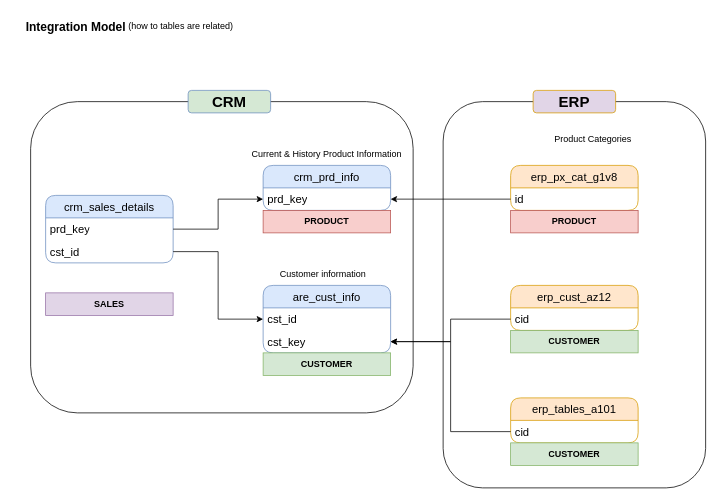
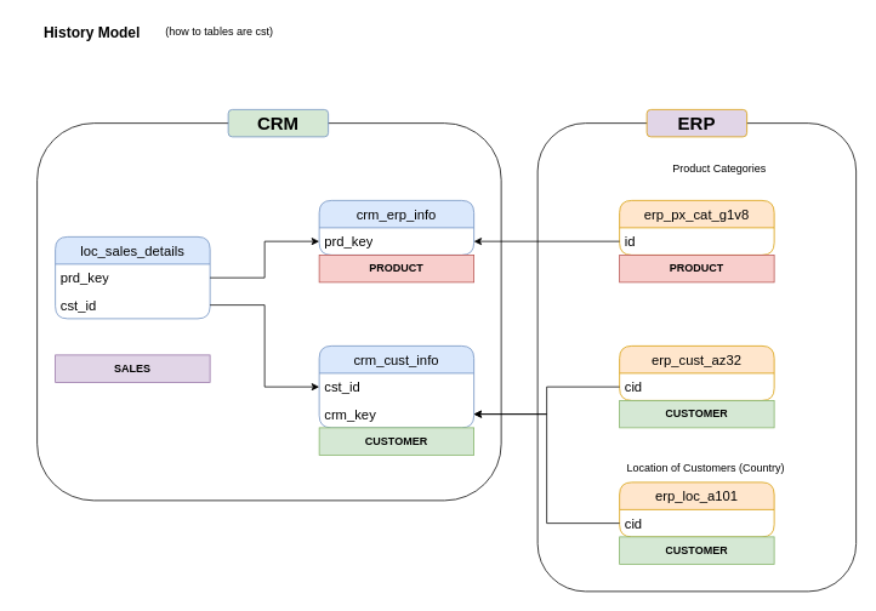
  <mxCell id="0" />
  <mxCell id="1" parent="0" />
- <mxCell id="2" value="&lt;font style=&quot;font-size: 16px;&quot;&gt;&lt;b&gt;Integration Model&lt;/b&gt;&lt;/font&gt;" style="text;html=1;align=center;verticalAlign=middle;resizable=0;points=[];autosize=1;strokeColor=none;fillColor=none;" parent="1" vertex="1"><mxGeometry y="20" width="160" height="30" as="geometry" x="20" /></mxCell>
- <mxCell id="3" value="(how to tables are related)" style="text;html=1;align=center;verticalAlign=middle;resizable=0;points=[];autosize=1;strokeColor=none;fillColor=none;" parent="1" vertex="1"><mxGeometry x="160" y="20" width="160" height="30" as="geometry" /></mxCell>
- <mxCell id="4" value="are_cust_info" style="swimlane;fontStyle=0;childLayout=stackLayout;horizontal=1;startSize=30;horizontalStack=0;resizeParent=1;resizeParentMax=0;resizeLast=0;collapsible=1;marginBottom=0;whiteSpace=wrap;html=1;rounded=1;fillColor=#dae8fc;strokeColor=#6c8ebf;fontSize=15;" parent="1" vertex="1"><mxGeometry x="350" y="380" width="170" height="90" as="geometry" /></mxCell>
+ <mxCell id="2" value="&lt;font style=&quot;font-size: 16px;&quot;&gt;&lt;b&gt;History Model&lt;/b&gt;&lt;/font&gt;" style="text;html=1;align=center;verticalAlign=middle;resizable=0;points=[];autosize=1;strokeColor=none;fillColor=none;" parent="1" vertex="1"><mxGeometry y="20" width="160" height="30" as="geometry" x="20" /></mxCell>
+ <mxCell id="3" value="(how to tables are cst)" style="text;html=1;align=center;verticalAlign=middle;resizable=0;points=[];autosize=1;strokeColor=none;fillColor=none;" parent="1" vertex="1"><mxGeometry x="160" y="20" width="160" height="30" as="geometry" /></mxCell>
+ <mxCell id="4" value="crm_cust_info" style="swimlane;fontStyle=0;childLayout=stackLayout;horizontal=1;startSize=30;horizontalStack=0;resizeParent=1;resizeParentMax=0;resizeLast=0;collapsible=1;marginBottom=0;whiteSpace=wrap;html=1;rounded=1;fillColor=#dae8fc;strokeColor=#6c8ebf;fontSize=15;" parent="1" vertex="1"><mxGeometry x="350" y="380" width="170" height="90" as="geometry" /></mxCell>
  <mxCell id="5" value="cst_id" style="text;strokeColor=none;fillColor=none;align=left;verticalAlign=middle;spacingLeft=4;spacingRight=4;overflow=hidden;points=[[0,0.5],[1,0.5]];portConstraint=eastwest;rotatable=0;whiteSpace=wrap;html=1;fontSize=15;" parent="4" vertex="1"><mxGeometry y="30" width="170" height="30" as="geometry" /></mxCell>
- <mxCell id="6" value="cst_key" style="text;strokeColor=none;fillColor=none;align=left;verticalAlign=middle;spacingLeft=4;spacingRight=4;overflow=hidden;points=[[0,0.5],[1,0.5]];portConstraint=eastwest;rotatable=0;whiteSpace=wrap;html=1;fontSize=15;" parent="4" vertex="1"><mxGeometry y="60" width="170" height="30" as="geometry" /></mxCell>
- <mxCell id="7" value="Customer information" style="text;html=1;align=center;verticalAlign=middle;whiteSpace=wrap;rounded=0;" parent="1" vertex="1"><mxGeometry x="365" y="350" width="130" height="30" as="geometry" /></mxCell>
- <mxCell id="8" value="crm_prd_info" style="swimlane;fontStyle=0;childLayout=stackLayout;horizontal=1;startSize=30;horizontalStack=0;resizeParent=1;resizeParentMax=0;resizeLast=0;collapsible=1;marginBottom=0;whiteSpace=wrap;html=1;rounded=1;fillColor=#dae8fc;strokeColor=#6c8ebf;fontSize=15;" parent="1" vertex="1"><mxGeometry x="350" y="220" width="170" height="60" as="geometry" /></mxCell>
+ <mxCell id="6" value="crm_key" style="text;strokeColor=none;fillColor=none;align=left;verticalAlign=middle;spacingLeft=4;spacingRight=4;overflow=hidden;points=[[0,0.5],[1,0.5]];portConstraint=eastwest;rotatable=0;whiteSpace=wrap;html=1;fontSize=15;" parent="4" vertex="1"><mxGeometry y="60" width="170" height="30" as="geometry" /></mxCell>
+ <mxCell id="8" value="crm_erp_info" style="swimlane;fontStyle=0;childLayout=stackLayout;horizontal=1;startSize=30;horizontalStack=0;resizeParent=1;resizeParentMax=0;resizeLast=0;collapsible=1;marginBottom=0;whiteSpace=wrap;html=1;rounded=1;fillColor=#dae8fc;strokeColor=#6c8ebf;fontSize=15;" parent="1" vertex="1"><mxGeometry x="350" y="220" width="170" height="60" as="geometry" /></mxCell>
  <mxCell id="9" value="prd_key" style="text;strokeColor=none;fillColor=none;align=left;verticalAlign=middle;spacingLeft=4;spacingRight=4;overflow=hidden;points=[[0,0.5],[1,0.5]];portConstraint=eastwest;rotatable=0;whiteSpace=wrap;html=1;fontSize=15;" parent="8" vertex="1"><mxGeometry y="30" width="170" height="30" as="geometry" /></mxCell>
- <mxCell id="10" value="Current &amp;amp; History Product Information" style="text;html=1;align=center;verticalAlign=middle;whiteSpace=wrap;rounded=0;" parent="1" vertex="1"><mxGeometry x="330" y="190" width="210" height="30" as="geometry" /></mxCell>
- <mxCell id="11" value="crm_sales_details" style="swimlane;fontStyle=0;childLayout=stackLayout;horizontal=1;startSize=30;horizontalStack=0;resizeParent=1;resizeParentMax=0;resizeLast=0;collapsible=1;marginBottom=0;whiteSpace=wrap;html=1;rounded=1;fillColor=#dae8fc;strokeColor=#6c8ebf;fontSize=15;" parent="1" vertex="1"><mxGeometry x="60" y="260" width="170" height="90" as="geometry" /></mxCell>
+ <mxCell id="11" value="loc_sales_details" style="swimlane;fontStyle=0;childLayout=stackLayout;horizontal=1;startSize=30;horizontalStack=0;resizeParent=1;resizeParentMax=0;resizeLast=0;collapsible=1;marginBottom=0;whiteSpace=wrap;html=1;rounded=1;fillColor=#dae8fc;strokeColor=#6c8ebf;fontSize=15;" parent="1" vertex="1"><mxGeometry x="60" y="260" width="170" height="90" as="geometry" /></mxCell>
  <mxCell id="12" value="prd_key" style="text;strokeColor=none;fillColor=none;align=left;verticalAlign=middle;spacingLeft=4;spacingRight=4;overflow=hidden;points=[[0,0.5],[1,0.5]];portConstraint=eastwest;rotatable=0;whiteSpace=wrap;html=1;fontSize=15;" parent="11" vertex="1"><mxGeometry y="30" width="170" height="30" as="geometry" /></mxCell>
  <mxCell id="13" value="cst_id" style="text;strokeColor=none;fillColor=none;align=left;verticalAlign=middle;spacingLeft=4;spacingRight=4;overflow=hidden;points=[[0,0.5],[1,0.5]];portConstraint=eastwest;rotatable=0;whiteSpace=wrap;html=1;fontSize=15;" parent="11" vertex="1"><mxGeometry y="60" width="170" height="30" as="geometry" /></mxCell>
  <mxCell id="14" style="edgeStyle=orthogonalEdgeStyle;rounded=0;orthogonalLoop=1;jettySize=auto;html=1;" parent="1" source="12" target="9" edge="1"><mxGeometry relative="1" as="geometry" /></mxCell>
  <mxCell id="15" style="edgeStyle=orthogonalEdgeStyle;rounded=0;orthogonalLoop=1;jettySize=auto;html=1;" parent="1" source="13" target="5" edge="1"><mxGeometry relative="1" as="geometry" /></mxCell>
- <mxCell id="16" value="erp_cust_az12" style="swimlane;fontStyle=0;childLayout=stackLayout;horizontal=1;startSize=30;horizontalStack=0;resizeParent=1;resizeParentMax=0;resizeLast=0;collapsible=1;marginBottom=0;whiteSpace=wrap;html=1;rounded=1;fillColor=#ffe6cc;strokeColor=#d79b00;fontSize=15;" parent="1" vertex="1"><mxGeometry x="680" y="380" width="170" height="60" as="geometry" /></mxCell>
+ <mxCell id="16" value="erp_cust_az32" style="swimlane;fontStyle=0;childLayout=stackLayout;horizontal=1;startSize=30;horizontalStack=0;resizeParent=1;resizeParentMax=0;resizeLast=0;collapsible=1;marginBottom=0;whiteSpace=wrap;html=1;rounded=1;fillColor=#ffe6cc;strokeColor=#d79b00;fontSize=15;" parent="1" vertex="1"><mxGeometry x="680" y="380" width="170" height="60" as="geometry" /></mxCell>
  <mxCell id="17" value="cid" style="text;strokeColor=none;fillColor=none;align=left;verticalAlign=middle;spacingLeft=4;spacingRight=4;overflow=hidden;points=[[0,0.5],[1,0.5]];portConstraint=eastwest;rotatable=0;whiteSpace=wrap;html=1;fontSize=15;" parent="16" vertex="1"><mxGeometry y="30" width="170" height="30" as="geometry" /></mxCell>
  <mxCell id="18" value="erp_px_cat_g1v8" style="swimlane;fontStyle=0;childLayout=stackLayout;horizontal=1;startSize=30;horizontalStack=0;resizeParent=1;resizeParentMax=0;resizeLast=0;collapsible=1;marginBottom=0;whiteSpace=wrap;html=1;rounded=1;fillColor=#ffe6cc;strokeColor=#d79b00;fontSize=15;" parent="1" vertex="1"><mxGeometry x="680" y="220" width="170" height="60" as="geometry" /></mxCell>
  <mxCell id="19" value="id" style="text;strokeColor=none;fillColor=none;align=left;verticalAlign=middle;spacingLeft=4;spacingRight=4;overflow=hidden;points=[[0,0.5],[1,0.5]];portConstraint=eastwest;rotatable=0;whiteSpace=wrap;html=1;fontSize=15;" parent="18" vertex="1"><mxGeometry y="30" width="170" height="30" as="geometry" /></mxCell>
  <mxCell id="20" value="Product Categories" style="text;html=1;align=center;verticalAlign=middle;whiteSpace=wrap;rounded=0;" parent="1" vertex="1"><mxGeometry x="685" y="170" width="210" height="30" as="geometry" /></mxCell>
- <mxCell id="21" value="erp_tables_a101" style="swimlane;fontStyle=0;childLayout=stackLayout;horizontal=1;startSize=30;horizontalStack=0;resizeParent=1;resizeParentMax=0;resizeLast=0;collapsible=1;marginBottom=0;whiteSpace=wrap;html=1;rounded=1;fillColor=#ffe6cc;strokeColor=#d79b00;fontSize=15;" parent="1" vertex="1"><mxGeometry x="680" y="530" width="170" height="60" as="geometry" /></mxCell>
+ <mxCell id="21" value="erp_loc_a101" style="swimlane;fontStyle=0;childLayout=stackLayout;horizontal=1;startSize=30;horizontalStack=0;resizeParent=1;resizeParentMax=0;resizeLast=0;collapsible=1;marginBottom=0;whiteSpace=wrap;html=1;rounded=1;fillColor=#ffe6cc;strokeColor=#d79b00;fontSize=15;" parent="1" vertex="1"><mxGeometry x="680" y="530" width="170" height="60" as="geometry" /></mxCell>
  <mxCell id="22" value="cid" style="text;strokeColor=none;fillColor=none;align=left;verticalAlign=middle;spacingLeft=4;spacingRight=4;overflow=hidden;points=[[0,0.5],[1,0.5]];portConstraint=eastwest;rotatable=0;whiteSpace=wrap;html=1;fontSize=15;" parent="21" vertex="1"><mxGeometry y="30" width="170" height="30" as="geometry" /></mxCell>
+ <mxCell id="23" value="Location of Customers (Country)" style="text;html=1;align=center;verticalAlign=middle;whiteSpace=wrap;rounded=0;" parent="1" vertex="1"><mxGeometry x="670" y="500" width="210" height="30" as="geometry" /></mxCell>
  <mxCell id="24" style="edgeStyle=orthogonalEdgeStyle;rounded=0;orthogonalLoop=1;jettySize=auto;html=1;entryX=1;entryY=0.5;entryDx=0;entryDy=0;" parent="1" source="17" target="6" edge="1"><mxGeometry relative="1" as="geometry" /></mxCell>
  <mxCell id="25" style="edgeStyle=orthogonalEdgeStyle;rounded=0;orthogonalLoop=1;jettySize=auto;html=1;entryX=1;entryY=0.5;entryDx=0;entryDy=0;" parent="1" source="22" target="6" edge="1"><mxGeometry relative="1" as="geometry" /></mxCell>
  <mxCell id="26" style="edgeStyle=orthogonalEdgeStyle;rounded=0;orthogonalLoop=1;jettySize=auto;html=1;entryX=1;entryY=0.5;entryDx=0;entryDy=0;" parent="1" source="19" target="9" edge="1"><mxGeometry relative="1" as="geometry" /></mxCell>
  <mxCell id="27" value="" style="rounded=1;whiteSpace=wrap;html=1;fillColor=none;" parent="1" vertex="1"><mxGeometry x="40" y="135" width="510" height="415" as="geometry" /></mxCell>
  <mxCell id="28" value="" style="rounded=1;whiteSpace=wrap;html=1;fillColor=none;" parent="1" vertex="1"><mxGeometry x="590" y="135" width="350" height="515" as="geometry" /></mxCell>
  <mxCell id="29" value="&lt;font style=&quot;font-size: 20px;&quot;&gt;&lt;b&gt;CRM&lt;/b&gt;&lt;/font&gt;" style="rounded=1;whiteSpace=wrap;html=1;fillColor=#d5e8d4;strokeColor=#6c8ebf;" parent="1" vertex="1"><mxGeometry x="250" y="120" width="110" height="30" as="geometry" /></mxCell>
  <mxCell id="30" value="&lt;span style=&quot;font-size: 20px;&quot;&gt;&lt;b&gt;ERP&lt;/b&gt;&lt;/span&gt;" style="rounded=1;whiteSpace=wrap;html=1;fillColor=#e1d5e7;strokeColor=#d79b00;" parent="1" vertex="1"><mxGeometry x="710" y="120" width="110" height="30" as="geometry" /></mxCell>
  <mxCell id="31" value="&lt;b&gt;PRODUCT&lt;/b&gt;" style="text;html=1;strokeColor=#b85450;fillColor=#f8cecc;align=center;verticalAlign=middle;whiteSpace=wrap;overflow=hidden;" vertex="1" parent="1"><mxGeometry x="350" y="280" width="170" height="30" as="geometry" /></mxCell>
  <mxCell id="32" value="&lt;b&gt;CUSTOMER&lt;/b&gt;" style="text;html=1;strokeColor=#82b366;fillColor=#d5e8d4;align=center;verticalAlign=middle;whiteSpace=wrap;overflow=hidden;" vertex="1" parent="1"><mxGeometry x="350" y="470" width="170" height="30" as="geometry" /></mxCell>
  <mxCell id="33" value="&lt;b&gt;SALES&lt;/b&gt;" style="text;html=1;strokeColor=#9673a6;fillColor=#e1d5e7;align=center;verticalAlign=middle;whiteSpace=wrap;overflow=hidden;" vertex="1" parent="1"><mxGeometry x="60" y="390" width="170" height="30" as="geometry" /></mxCell>
  <mxCell id="34" value="&lt;b&gt;CUSTOMER&lt;/b&gt;" style="text;html=1;strokeColor=#82b366;fillColor=#d5e8d4;align=center;verticalAlign=middle;whiteSpace=wrap;overflow=hidden;" vertex="1" parent="1"><mxGeometry x="680" y="440" width="170" height="30" as="geometry" /></mxCell>
  <mxCell id="35" value="&lt;b&gt;PRODUCT&lt;/b&gt;" style="text;html=1;strokeColor=#b85450;fillColor=#f8cecc;align=center;verticalAlign=middle;whiteSpace=wrap;overflow=hidden;" vertex="1" parent="1"><mxGeometry x="680" y="280" width="170" height="30" as="geometry" /></mxCell>
  <mxCell id="36" value="&lt;b&gt;CUSTOMER&lt;/b&gt;" style="text;html=1;strokeColor=#82b366;fillColor=#d5e8d4;align=center;verticalAlign=middle;whiteSpace=wrap;overflow=hidden;" vertex="1" parent="1"><mxGeometry x="680" y="590" width="170" height="30" as="geometry" /></mxCell>
